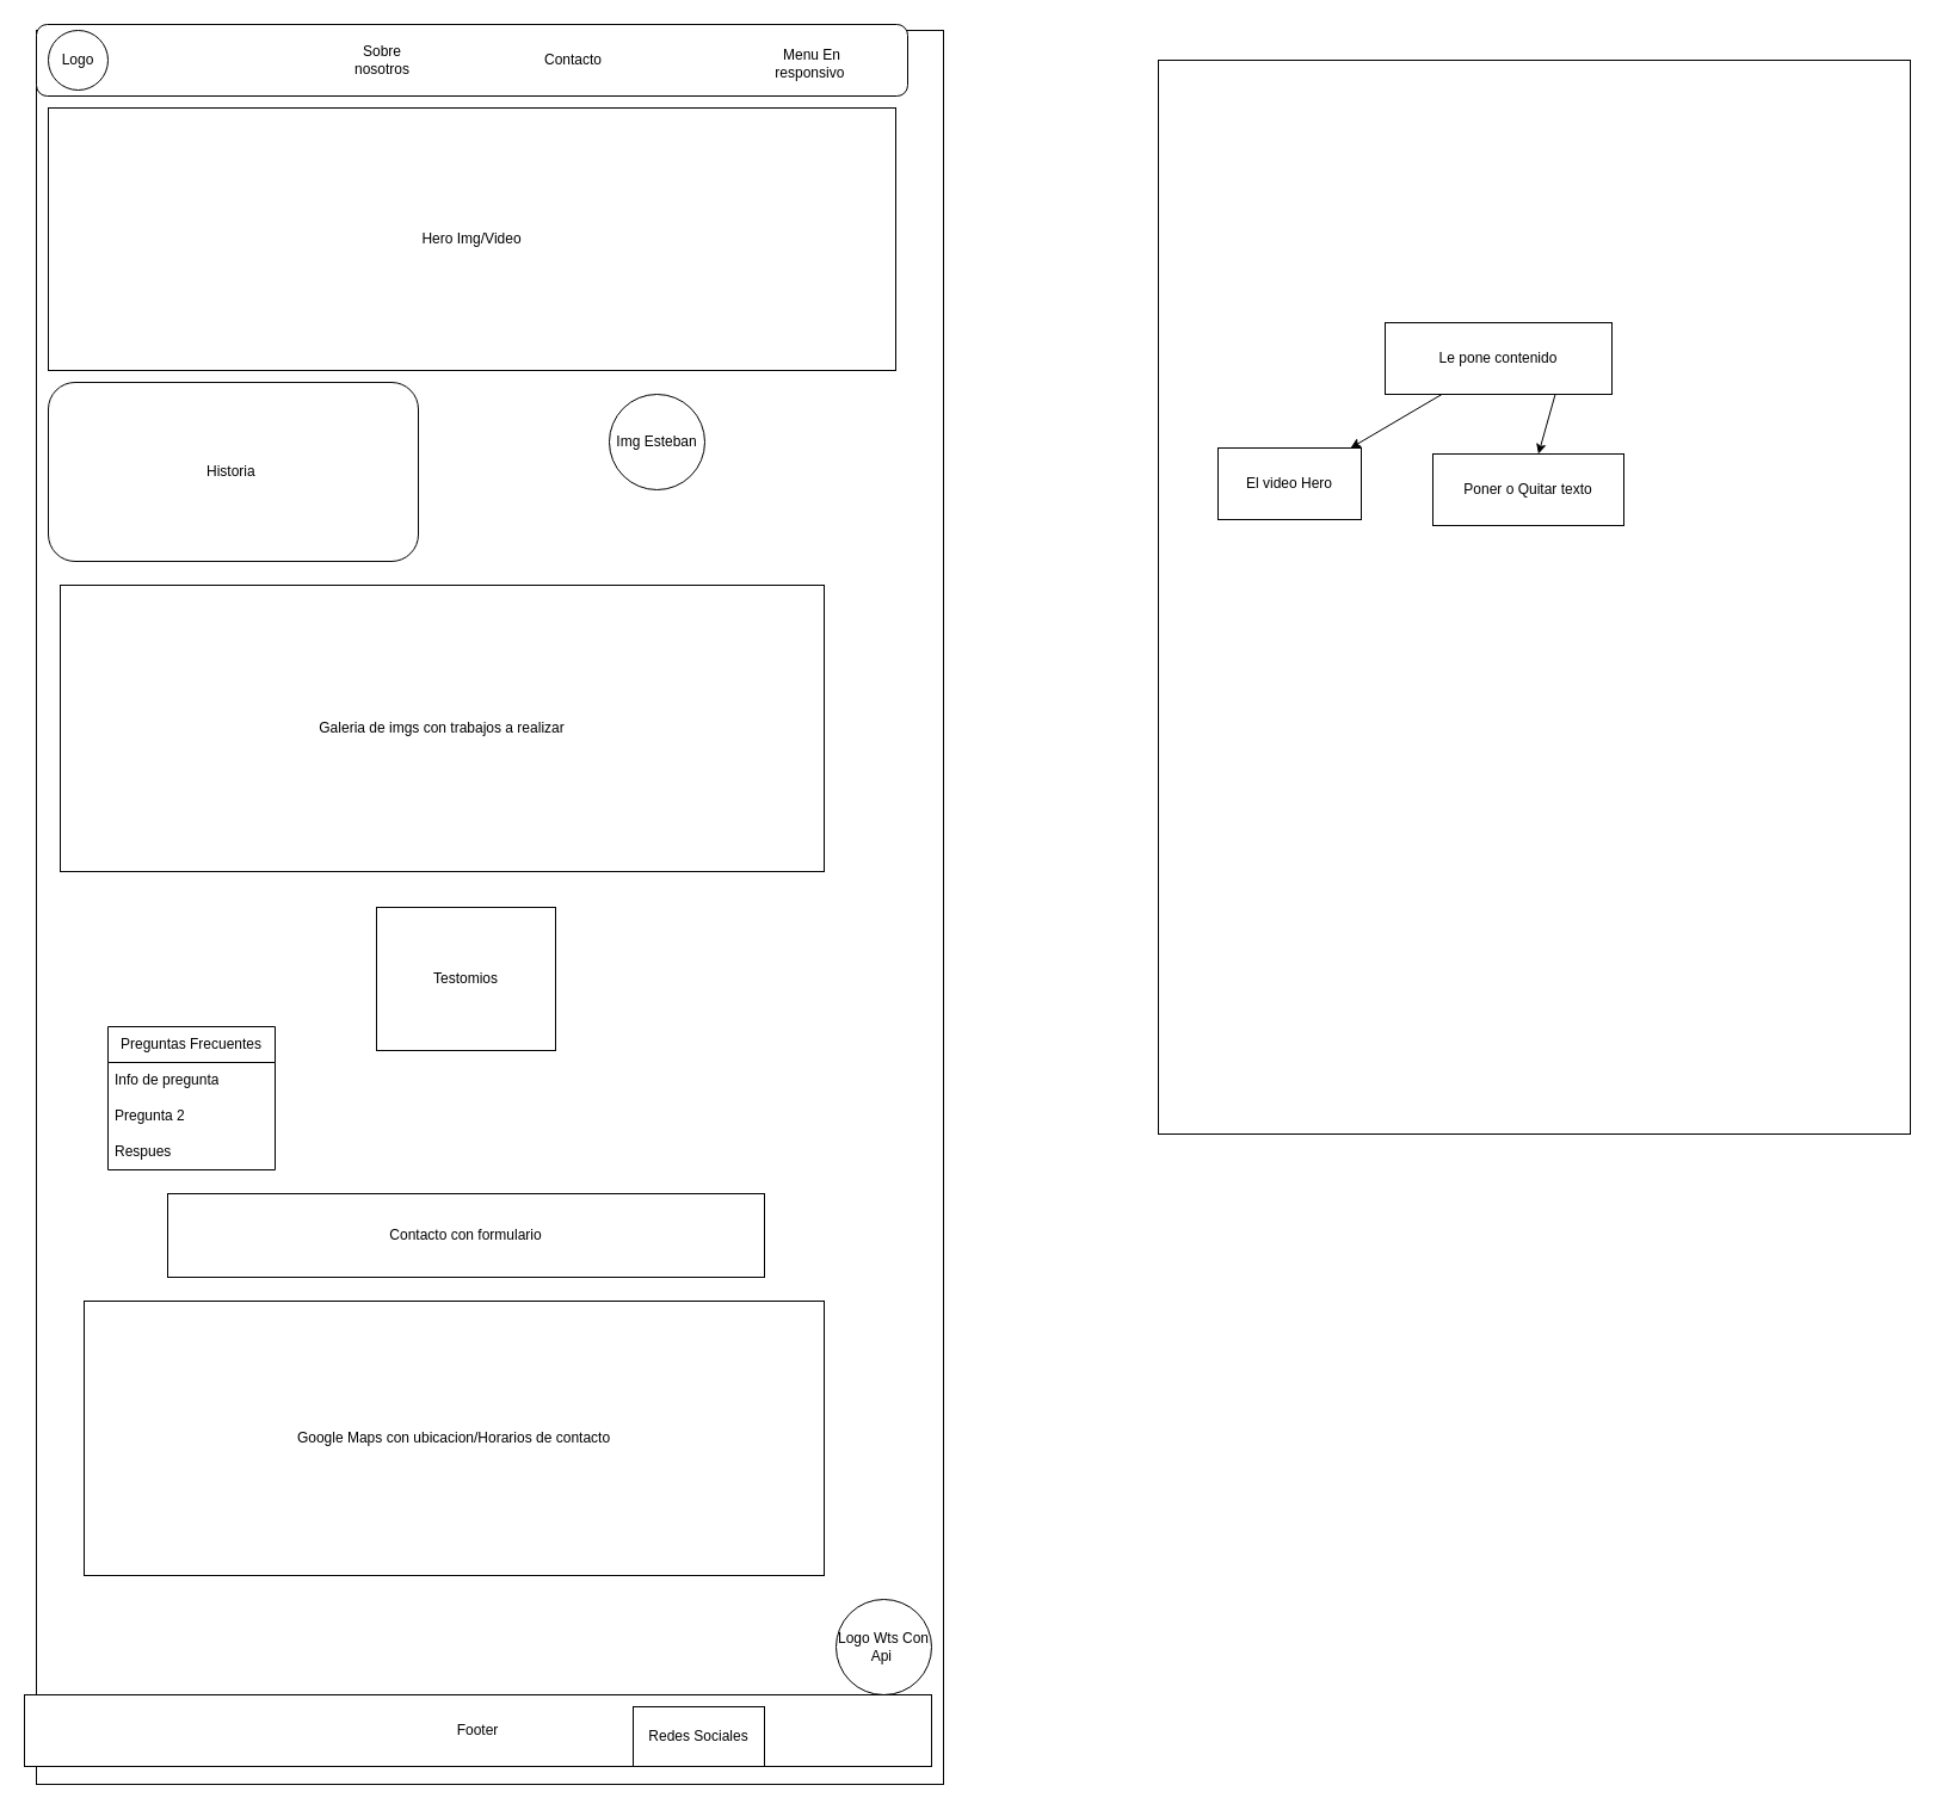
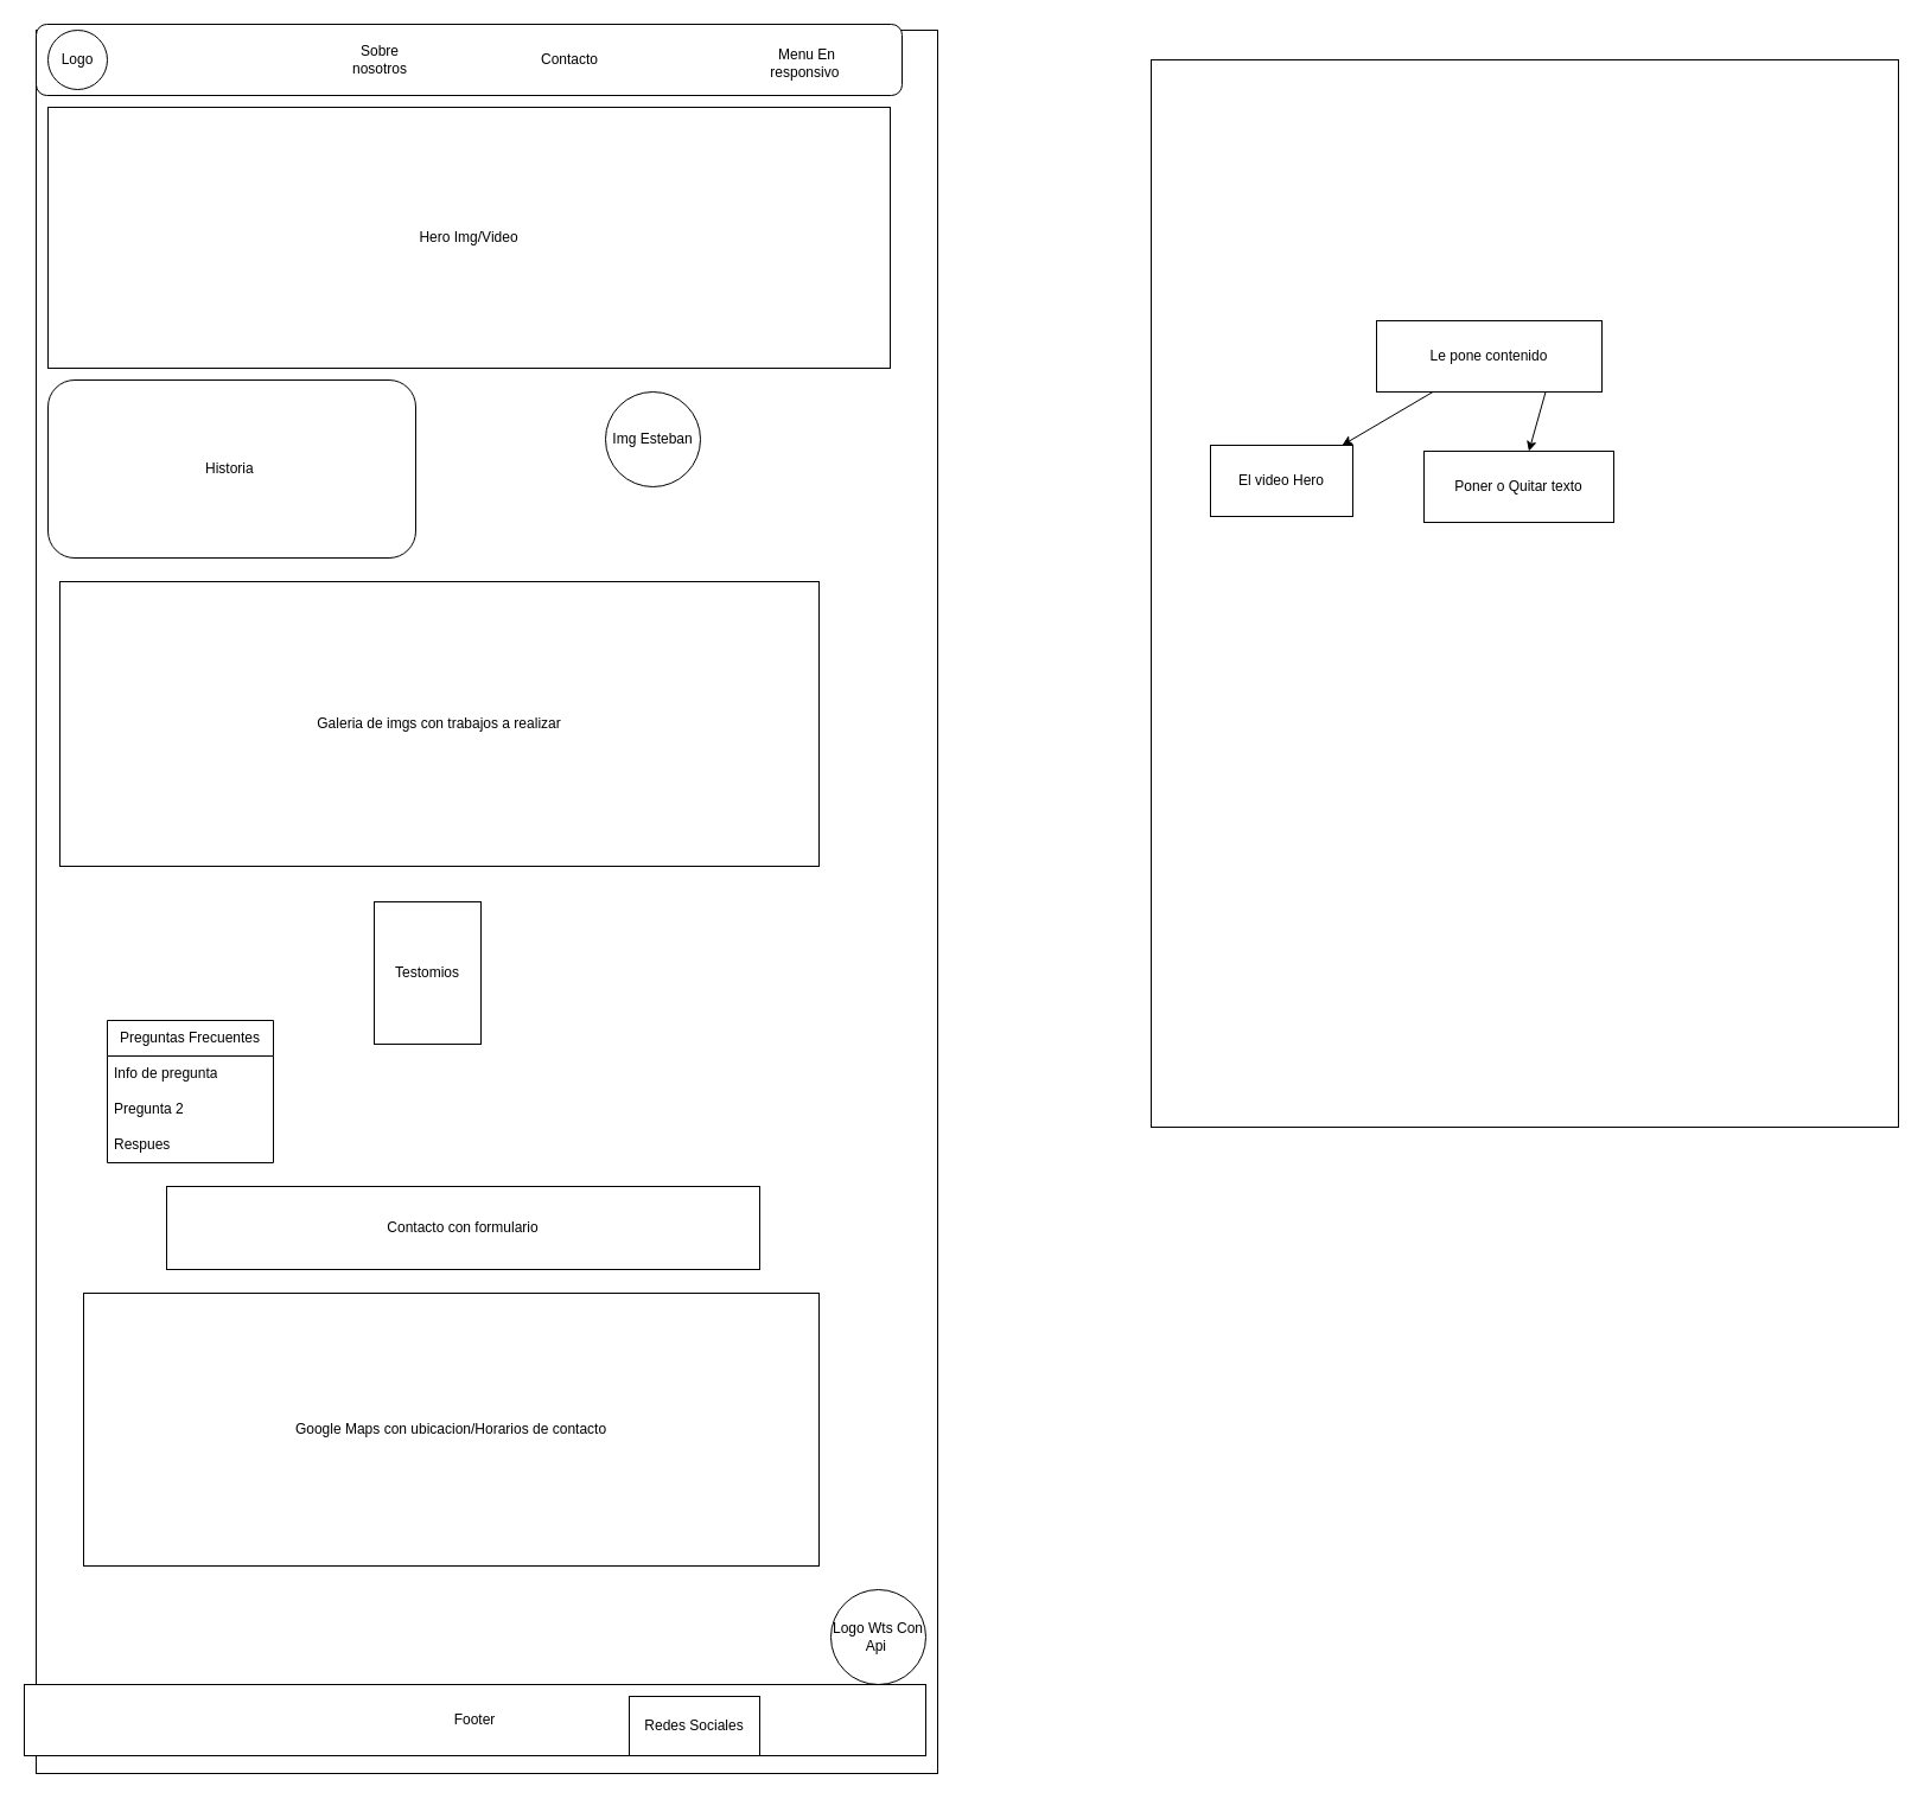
  <mxCell id="0" />
  <mxCell id="1" parent="0" />
  <mxCell id="2" value="" style="rounded=0;whiteSpace=wrap;html=1;" parent="1" vertex="1"><mxGeometry x="30" y="25" width="760" height="1470" as="geometry" /></mxCell>
  <mxCell id="3" value="" style="rounded=1;whiteSpace=wrap;html=1;" parent="1" vertex="1"><mxGeometry x="30" y="20" width="730" height="60" as="geometry" /></mxCell>
  <mxCell id="4" value="Logo" style="ellipse;whiteSpace=wrap;html=1;aspect=fixed;" parent="1" vertex="1"><mxGeometry x="40" y="25" width="50" height="50" as="geometry" /></mxCell>
  <mxCell id="5" value="Sobre nosotros" style="text;html=1;align=center;verticalAlign=middle;whiteSpace=wrap;rounded=0;" parent="1" vertex="1"><mxGeometry x="290" y="35" width="60" height="30" as="geometry" /></mxCell>
  <mxCell id="6" value="Contacto" style="text;html=1;align=center;verticalAlign=middle;whiteSpace=wrap;rounded=0;" parent="1" vertex="1"><mxGeometry x="450" y="35" width="60" height="30" as="geometry" /></mxCell>
  <mxCell id="7" value="Menu En responsivo&amp;nbsp;" style="text;html=1;align=center;verticalAlign=middle;whiteSpace=wrap;rounded=0;" parent="1" vertex="1"><mxGeometry x="640" y="35" width="80" height="35" as="geometry" /></mxCell>
  <mxCell id="8" value="Hero Img/Video" style="rounded=0;whiteSpace=wrap;html=1;" parent="1" vertex="1"><mxGeometry x="40" y="90" width="710" height="220" as="geometry" /></mxCell>
  <mxCell id="9" value="Historia&amp;nbsp;" style="rounded=1;whiteSpace=wrap;html=1;" parent="1" vertex="1"><mxGeometry x="40" y="320" width="310" height="150" as="geometry" /></mxCell>
  <mxCell id="10" value="Img Esteban" style="ellipse;whiteSpace=wrap;html=1;aspect=fixed;" parent="1" vertex="1"><mxGeometry x="510" y="330" width="80" height="80" as="geometry" /></mxCell>
  <mxCell id="11" value="Galeria de imgs con trabajos a realizar" style="rounded=0;whiteSpace=wrap;html=1;" parent="1" vertex="1"><mxGeometry x="50" y="490" width="640" height="240" as="geometry" /></mxCell>
  <mxCell id="12" value="Preguntas Frecuentes" style="swimlane;fontStyle=0;childLayout=stackLayout;horizontal=1;startSize=30;horizontalStack=0;resizeParent=1;resizeParentMax=0;resizeLast=0;collapsible=1;marginBottom=0;whiteSpace=wrap;html=1;" parent="1" vertex="1"><mxGeometry x="90" y="860" width="140" height="120" as="geometry"><mxRectangle x="310" y="790" width="60" height="30" as="alternateBounds" /></mxGeometry></mxCell>
  <mxCell id="13" value="Info de pregunta" style="text;strokeColor=none;fillColor=none;align=left;verticalAlign=middle;spacingLeft=4;spacingRight=4;overflow=hidden;points=[[0,0.5],[1,0.5]];portConstraint=eastwest;rotatable=0;whiteSpace=wrap;html=1;" parent="12" vertex="1"><mxGeometry y="30" width="140" height="30" as="geometry" /></mxCell>
  <mxCell id="14" value="Pregunta 2" style="text;strokeColor=none;fillColor=none;align=left;verticalAlign=middle;spacingLeft=4;spacingRight=4;overflow=hidden;points=[[0,0.5],[1,0.5]];portConstraint=eastwest;rotatable=0;whiteSpace=wrap;html=1;" parent="12" vertex="1"><mxGeometry y="60" width="140" height="30" as="geometry" /></mxCell>
  <mxCell id="15" value="Respues" style="text;strokeColor=none;fillColor=none;align=left;verticalAlign=middle;spacingLeft=4;spacingRight=4;overflow=hidden;points=[[0,0.5],[1,0.5]];portConstraint=eastwest;rotatable=0;whiteSpace=wrap;html=1;" parent="12" vertex="1"><mxGeometry y="90" width="140" height="30" as="geometry" /></mxCell>
  <mxCell id="16" value="Contacto con formulario" style="rounded=0;whiteSpace=wrap;html=1;" parent="1" vertex="1"><mxGeometry x="140" y="1000" width="500" height="70" as="geometry" /></mxCell>
  <mxCell id="17" value="Google Maps con ubicacion/Horarios de contacto" style="rounded=0;whiteSpace=wrap;html=1;" parent="1" vertex="1"><mxGeometry x="70" y="1090" width="620" height="230" as="geometry" /></mxCell>
  <mxCell id="18" value="Logo Wts Con Api&amp;nbsp;" style="ellipse;whiteSpace=wrap;html=1;aspect=fixed;" parent="1" vertex="1"><mxGeometry x="700" y="1340" width="80" height="80" as="geometry" /></mxCell>
  <mxCell id="19" value="Footer" style="rounded=0;whiteSpace=wrap;html=1;" parent="1" vertex="1"><mxGeometry x="20" y="1420" width="760" height="60" as="geometry" /></mxCell>
  <mxCell id="20" value="" style="rounded=0;whiteSpace=wrap;html=1;" parent="1" vertex="1"><mxGeometry x="970" y="50" width="630" height="900" as="geometry" /></mxCell>
  <mxCell id="21" style="edgeStyle=none;html=1;exitX=0.25;exitY=1;exitDx=0;exitDy=0;" parent="1" source="23" target="24" edge="1"><mxGeometry relative="1" as="geometry" /></mxCell>
  <mxCell id="22" style="edgeStyle=none;html=1;exitX=0.75;exitY=1;exitDx=0;exitDy=0;" parent="1" source="23" target="25" edge="1"><mxGeometry relative="1" as="geometry" /></mxCell>
  <mxCell id="23" value="Le pone contenido" style="rounded=0;whiteSpace=wrap;html=1;" parent="1" vertex="1"><mxGeometry x="1160" y="270" width="190" height="60" as="geometry" /></mxCell>
  <mxCell id="24" value="El video Hero" style="rounded=0;whiteSpace=wrap;html=1;" parent="1" vertex="1"><mxGeometry x="1020" y="375" width="120" height="60" as="geometry" /></mxCell>
  <mxCell id="25" value="Poner o Quitar texto" style="rounded=0;whiteSpace=wrap;html=1;" parent="1" vertex="1"><mxGeometry x="1200" y="380" width="160" height="60" as="geometry" /></mxCell>
  <mxCell id="26" value="Redes Sociales" style="rounded=0;whiteSpace=wrap;html=1;" parent="1" vertex="1"><mxGeometry x="530" y="1430" width="110" height="50" as="geometry" /></mxCell>
- <mxCell id="27" value="Testomios" style="rounded=0;whiteSpace=wrap;html=1;" parent="1" vertex="1"><mxGeometry x="315" y="760" width="150" height="120" as="geometry" /></mxCell>
+ <mxCell id="27" value="Testomios" style="rounded=0;whiteSpace=wrap;html=1;" parent="1" vertex="1"><mxGeometry x="315" y="760" width="90" height="120" as="geometry" /></mxCell>
